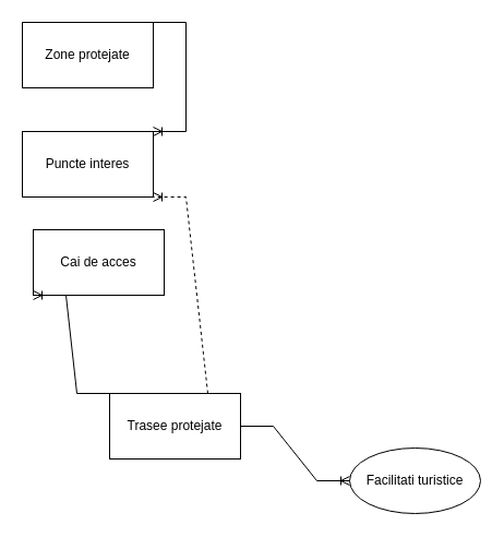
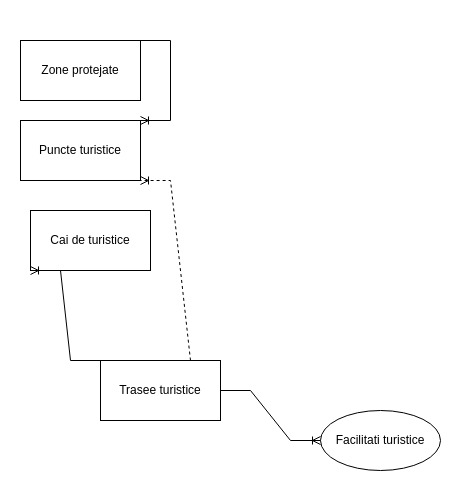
  <mxCell id="0" />
  <mxCell id="1" parent="0" />
- <mxCell id="2" value="Zone protejate" style="rounded=0;whiteSpace=wrap;html=1;" parent="1" vertex="1"><mxGeometry x="20" y="20" width="120" height="60" as="geometry" /></mxCell>
- <mxCell id="3" value="Cai de acces" style="rounded=0;whiteSpace=wrap;html=1;" parent="1" vertex="1"><mxGeometry x="30" y="210" width="120" height="60" as="geometry" /></mxCell>
- <mxCell id="4" value="Puncte interes" style="rounded=0;whiteSpace=wrap;html=1;" parent="1" vertex="1"><mxGeometry x="20" y="120" width="120" height="60" as="geometry" /></mxCell>
- <mxCell id="5" value="Trasee protejate" style="rounded=0;whiteSpace=wrap;html=1;" parent="1" vertex="1"><mxGeometry x="100" y="360" width="120" height="60" as="geometry" /></mxCell>
+ <mxCell id="2" value="Zone protejate" style="rounded=0;whiteSpace=wrap;html=1;" parent="1" vertex="1"><mxGeometry x="20" y="40" width="120" height="60" as="geometry" /></mxCell>
+ <mxCell id="3" value="Cai de turistice" style="rounded=0;whiteSpace=wrap;html=1;" parent="1" vertex="1"><mxGeometry x="30" y="210" width="120" height="60" as="geometry" /></mxCell>
+ <mxCell id="4" value="Puncte turistice" style="rounded=0;whiteSpace=wrap;html=1;" parent="1" vertex="1"><mxGeometry x="20" y="120" width="120" height="60" as="geometry" /></mxCell>
+ <mxCell id="5" value="Trasee turistice" style="rounded=0;whiteSpace=wrap;html=1;" parent="1" vertex="1"><mxGeometry x="100" y="360" width="120" height="60" as="geometry" /></mxCell>
  <mxCell id="6" value="Facilitati turistice" style="ellipse;whiteSpace=wrap;html=1;" parent="1" vertex="1"><mxGeometry x="320" y="410" width="120" height="60" as="geometry" /></mxCell>
  <mxCell id="7" value="" style="edgeStyle=entityRelationEdgeStyle;fontSize=12;html=1;endArrow=ERoneToMany;rounded=0;entryX=1;entryY=0;entryDx=0;entryDy=0;exitX=1;exitY=0;exitDx=0;exitDy=0;" parent="1" source="2" target="4" edge="1"><mxGeometry width="100" height="100" relative="1" as="geometry"><mxPoint x="220" y="360" as="sourcePoint" /><mxPoint x="320" y="260" as="targetPoint" /></mxGeometry></mxCell>
  <mxCell id="8" value="" style="edgeStyle=entityRelationEdgeStyle;fontSize=12;html=1;endArrow=ERoneToMany;rounded=0;entryX=0;entryY=1;entryDx=0;entryDy=0;exitX=0;exitY=0;exitDx=0;exitDy=0;" parent="1" source="5" target="3" edge="1"><mxGeometry width="100" height="100" relative="1" as="geometry"><mxPoint x="-10" y="350" as="sourcePoint" /><mxPoint x="-10" y="270" as="targetPoint" /><Array as="points"><mxPoint x="40" y="330" /></Array></mxGeometry></mxCell>
  <mxCell id="9" value="" style="edgeStyle=entityRelationEdgeStyle;fontSize=12;html=1;endArrow=ERoneToMany;rounded=0;entryX=0;entryY=0.5;entryDx=0;entryDy=0;exitX=1;exitY=0.5;exitDx=0;exitDy=0;" parent="1" source="5" target="6" edge="1"><mxGeometry width="100" height="100" relative="1" as="geometry"><mxPoint x="150" y="350" as="sourcePoint" /><mxPoint x="320" y="310" as="targetPoint" /></mxGeometry></mxCell>
  <mxCell id="10" value="" style="edgeStyle=entityRelationEdgeStyle;fontSize=12;html=1;endArrow=ERoneToMany;rounded=0;entryX=1;entryY=1;entryDx=0;entryDy=0;exitX=1;exitY=0;exitDx=0;exitDy=0;dashed=1;" edge="1" parent="1" source="5" target="4"><mxGeometry width="100" height="100" relative="1" as="geometry"><mxPoint x="280" y="320" as="sourcePoint" /><mxPoint x="380" y="220" as="targetPoint" /></mxGeometry></mxCell>
